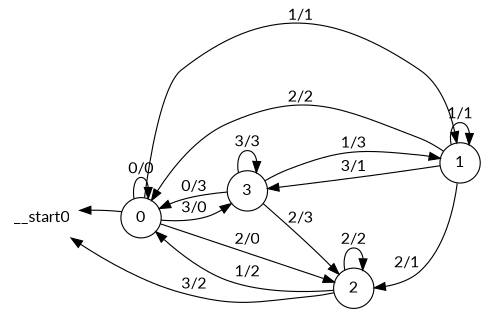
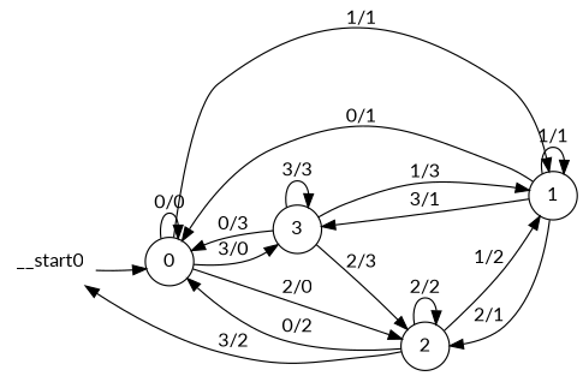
  digraph {
    fontname=Lato
    rankdir=LR
    node [fontname=Lato shape=circle]
    edge [fontname=Lato]
    __start0 [shape=none]
    n2 [label=0]
    n3 [label=1]
    n4 [label=2]
    n5 [label=3]
-   n2 -> __start0
+   __start0 -> n2
    n2 -> n2 [label="0/0"]
    n2 -> n3 [label="1/1"]
    n2 -> n4 [label="2/0"]
    n2 -> n5 [label="3/0"]
-   n3 -> n2 [label="2/2"]
+   n3 -> n2 [label="0/1"]
    n3 -> n3 [label="1/1"]
    n3 -> n4 [label="2/1"]
    n3 -> n5 [label="3/1"]
    n4 -> __start0 [label="3/2"]
-   n4 -> n2 [label="1/2"]
+   n4 -> n2 [label="0/2"]
+   n4 -> n3 [label="1/2"]
    n4 -> n4 [label="2/2"]
    n5 -> n2 [label="0/3"]
    n5 -> n3 [label="1/3"]
    n5 -> n4 [label="2/3"]
    n5 -> n5 [label="3/3"]
  }
